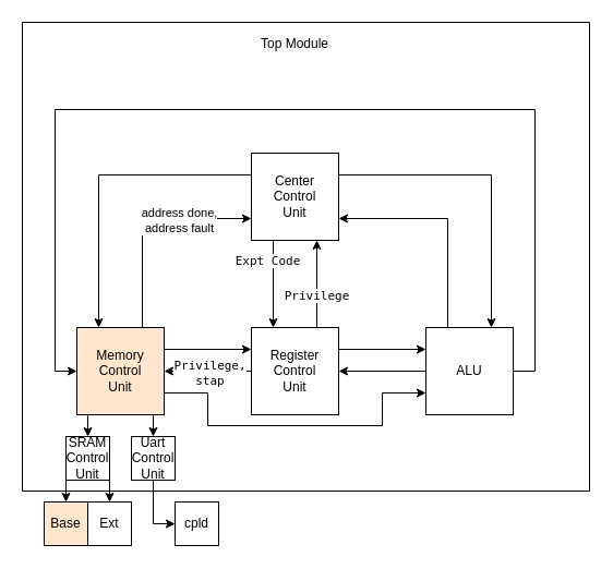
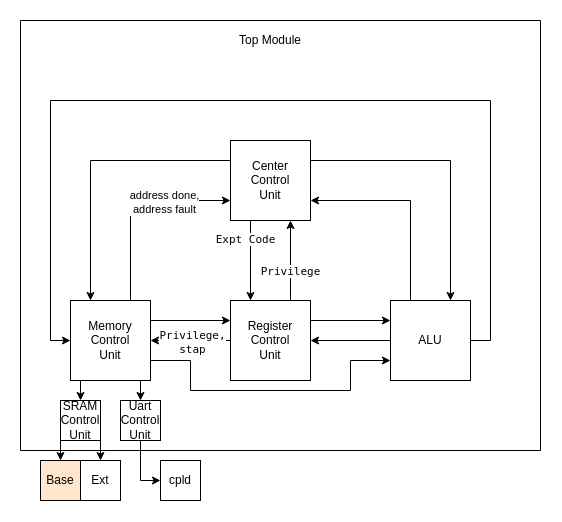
  <mxCell id="0" />
  <mxCell id="1" parent="0" />
  <mxCell id="2" value="" style="verticalLabelPosition=bottom;verticalAlign=top;html=1;shape=mxgraph.basic.rect;fillColor2=none;strokeWidth=1;size=20;indent=5;shadow=0;fillColor=none;" vertex="1" parent="1"><mxGeometry x="20" y="20" width="520" height="430" as="geometry" /></mxCell>
  <mxCell id="3" style="edgeStyle=orthogonalEdgeStyle;rounded=0;orthogonalLoop=1;jettySize=auto;html=1;exitX=0;exitY=0.25;exitDx=0;exitDy=0;entryX=0.25;entryY=0;entryDx=0;entryDy=0;" edge="1" parent="1" source="6" target="13"><mxGeometry relative="1" as="geometry" /></mxCell>
  <mxCell id="4" style="edgeStyle=orthogonalEdgeStyle;rounded=0;orthogonalLoop=1;jettySize=auto;html=1;exitX=0.25;exitY=1;exitDx=0;exitDy=0;entryX=0.25;entryY=0;entryDx=0;entryDy=0;" edge="1" parent="1" source="6" target="18"><mxGeometry relative="1" as="geometry" /></mxCell>
  <mxCell id="5" value="" style="edgeStyle=orthogonalEdgeStyle;rounded=0;orthogonalLoop=1;jettySize=auto;html=1;exitX=1;exitY=0.25;exitDx=0;exitDy=0;entryX=0.75;entryY=0;entryDx=0;entryDy=0;" edge="1" parent="1" source="6" target="22"><mxGeometry x="-0.462" relative="1" as="geometry"><mxPoint as="offset" /></mxGeometry></mxCell>
  <mxCell id="6" value="Center Control&lt;br&gt;Unit" style="whiteSpace=wrap;html=1;aspect=fixed;" vertex="1" parent="1"><mxGeometry x="230" y="140" width="80" height="80" as="geometry" /></mxCell>
  <mxCell id="7" style="edgeStyle=orthogonalEdgeStyle;rounded=0;orthogonalLoop=1;jettySize=auto;html=1;exitX=0.25;exitY=1;exitDx=0;exitDy=0;entryX=0.5;entryY=0;entryDx=0;entryDy=0;" edge="1" parent="1" source="13" target="25"><mxGeometry relative="1" as="geometry" /></mxCell>
  <mxCell id="8" style="edgeStyle=orthogonalEdgeStyle;rounded=0;orthogonalLoop=1;jettySize=auto;html=1;exitX=0.75;exitY=1;exitDx=0;exitDy=0;entryX=0.5;entryY=0;entryDx=0;entryDy=0;" edge="1" parent="1" source="13" target="27"><mxGeometry relative="1" as="geometry" /></mxCell>
  <mxCell id="9" style="edgeStyle=orthogonalEdgeStyle;rounded=0;orthogonalLoop=1;jettySize=auto;html=1;exitX=0.75;exitY=0;exitDx=0;exitDy=0;entryX=0;entryY=0.75;entryDx=0;entryDy=0;" edge="1" parent="1" source="13" target="6"><mxGeometry relative="1" as="geometry" /></mxCell>
  <mxCell id="10" value="address done,&lt;br&gt;address fault" style="edgeLabel;html=1;align=center;verticalAlign=middle;resizable=0;points=[];" vertex="1" connectable="0" parent="9"><mxGeometry x="0.328" y="-1" relative="1" as="geometry"><mxPoint as="offset" /></mxGeometry></mxCell>
  <mxCell id="11" style="edgeStyle=orthogonalEdgeStyle;rounded=0;orthogonalLoop=1;jettySize=auto;html=1;exitX=1;exitY=0.25;exitDx=0;exitDy=0;entryX=0;entryY=0.25;entryDx=0;entryDy=0;" edge="1" parent="1" source="13" target="18"><mxGeometry relative="1" as="geometry" /></mxCell>
  <mxCell id="12" style="edgeStyle=orthogonalEdgeStyle;rounded=0;orthogonalLoop=1;jettySize=auto;html=1;exitX=1;exitY=0.75;exitDx=0;exitDy=0;entryX=0;entryY=0.75;entryDx=0;entryDy=0;" edge="1" parent="1" source="13" target="22"><mxGeometry relative="1" as="geometry"><Array as="points"><mxPoint x="190" y="360" /><mxPoint x="190" y="390" /><mxPoint x="350" y="390" /><mxPoint x="350" y="360" /></Array></mxGeometry></mxCell>
- <mxCell id="13" value="Memory&lt;br&gt;Control&lt;br&gt;Unit" style="whiteSpace=wrap;html=1;aspect=fixed;fillColor=#ffe6cc;" vertex="1" parent="1"><mxGeometry x="70" y="300" width="80" height="80" as="geometry" /></mxCell>
+ <mxCell id="13" value="Memory&lt;br&gt;Control&lt;br&gt;Unit" style="whiteSpace=wrap;html=1;aspect=fixed;" vertex="1" parent="1"><mxGeometry x="70" y="300" width="80" height="80" as="geometry" /></mxCell>
  <mxCell id="14" style="edgeStyle=orthogonalEdgeStyle;rounded=0;orthogonalLoop=1;jettySize=auto;html=1;exitX=0.75;exitY=0;exitDx=0;exitDy=0;entryX=0.75;entryY=1;entryDx=0;entryDy=0;" edge="1" parent="1" source="18" target="6"><mxGeometry relative="1" as="geometry" /></mxCell>
  <mxCell id="15" value="&lt;font face=&quot;monospace&quot;&gt;Privilege&lt;/font&gt;" style="edgeLabel;html=1;align=center;verticalAlign=middle;resizable=0;points=[];" vertex="1" connectable="0" parent="14"><mxGeometry x="-0.255" y="1" relative="1" as="geometry"><mxPoint as="offset" /></mxGeometry></mxCell>
  <mxCell id="16" style="edgeStyle=orthogonalEdgeStyle;rounded=0;orthogonalLoop=1;jettySize=auto;html=1;exitX=0;exitY=0.75;exitDx=0;exitDy=0;entryX=1;entryY=0.5;entryDx=0;entryDy=0;" edge="1" parent="1" source="18" target="13"><mxGeometry relative="1" as="geometry"><Array as="points"><mxPoint x="230" y="340" /></Array></mxGeometry></mxCell>
  <mxCell id="17" style="edgeStyle=orthogonalEdgeStyle;rounded=0;orthogonalLoop=1;jettySize=auto;html=1;exitX=1;exitY=0.25;exitDx=0;exitDy=0;entryX=0;entryY=0.25;entryDx=0;entryDy=0;" edge="1" parent="1" source="18" target="22"><mxGeometry relative="1" as="geometry" /></mxCell>
  <mxCell id="18" value="Register&lt;br&gt;Control&lt;br&gt;Unit" style="whiteSpace=wrap;html=1;aspect=fixed;" vertex="1" parent="1"><mxGeometry x="230" y="300" width="80" height="80" as="geometry" /></mxCell>
  <mxCell id="19" style="edgeStyle=orthogonalEdgeStyle;rounded=0;orthogonalLoop=1;jettySize=auto;html=1;exitX=1;exitY=0.5;exitDx=0;exitDy=0;entryX=0;entryY=0.5;entryDx=0;entryDy=0;" edge="1" parent="1" source="22" target="13"><mxGeometry relative="1" as="geometry"><Array as="points"><mxPoint x="490" y="340" /><mxPoint x="490" y="100" /><mxPoint x="50" y="100" /><mxPoint x="50" y="340" /></Array></mxGeometry></mxCell>
  <mxCell id="20" style="edgeStyle=orthogonalEdgeStyle;rounded=0;orthogonalLoop=1;jettySize=auto;html=1;exitX=0.25;exitY=0;exitDx=0;exitDy=0;entryX=1;entryY=0.75;entryDx=0;entryDy=0;" edge="1" parent="1" source="22" target="6"><mxGeometry relative="1" as="geometry" /></mxCell>
  <mxCell id="21" style="edgeStyle=orthogonalEdgeStyle;rounded=0;orthogonalLoop=1;jettySize=auto;html=1;exitX=0;exitY=0.5;exitDx=0;exitDy=0;" edge="1" parent="1" source="22"><mxGeometry relative="1" as="geometry"><mxPoint x="310" y="340" as="targetPoint" /><Array as="points"><mxPoint x="310" y="340" /></Array></mxGeometry></mxCell>
  <mxCell id="22" value="ALU" style="whiteSpace=wrap;html=1;aspect=fixed;" vertex="1" parent="1"><mxGeometry x="390" y="300" width="80" height="80" as="geometry" /></mxCell>
  <mxCell id="23" style="edgeStyle=orthogonalEdgeStyle;rounded=0;orthogonalLoop=1;jettySize=auto;html=1;exitX=0.25;exitY=1;exitDx=0;exitDy=0;entryX=0.5;entryY=0;entryDx=0;entryDy=0;" edge="1" parent="1" source="25" target="28"><mxGeometry relative="1" as="geometry" /></mxCell>
  <mxCell id="24" style="edgeStyle=orthogonalEdgeStyle;rounded=0;orthogonalLoop=1;jettySize=auto;html=1;exitX=0.75;exitY=1;exitDx=0;exitDy=0;entryX=0.5;entryY=0;entryDx=0;entryDy=0;" edge="1" parent="1" source="25" target="29"><mxGeometry relative="1" as="geometry" /></mxCell>
  <mxCell id="25" value="SRAM&lt;br&gt;Control&lt;br&gt;Unit" style="whiteSpace=wrap;html=1;aspect=fixed;" vertex="1" parent="1"><mxGeometry x="60" y="400" width="40" height="40" as="geometry" /></mxCell>
  <mxCell id="26" style="edgeStyle=orthogonalEdgeStyle;rounded=0;orthogonalLoop=1;jettySize=auto;html=1;entryX=0;entryY=0.5;entryDx=0;entryDy=0;" edge="1" parent="1" source="27" target="30"><mxGeometry relative="1" as="geometry" /></mxCell>
  <mxCell id="27" value="Uart&lt;br&gt;Control&lt;br&gt;Unit" style="whiteSpace=wrap;html=1;aspect=fixed;" vertex="1" parent="1"><mxGeometry x="120" y="400" width="40" height="40" as="geometry" /></mxCell>
  <mxCell id="28" value="Base" style="whiteSpace=wrap;html=1;aspect=fixed;fillColor=#ffe6cc;" vertex="1" parent="1"><mxGeometry x="40" y="460" width="40" height="40" as="geometry" /></mxCell>
  <mxCell id="29" value="Ext" style="whiteSpace=wrap;html=1;aspect=fixed;" vertex="1" parent="1"><mxGeometry x="80" y="460" width="40" height="40" as="geometry" /></mxCell>
  <mxCell id="30" value="cpld" style="whiteSpace=wrap;html=1;aspect=fixed;" vertex="1" parent="1"><mxGeometry x="160" y="460" width="40" height="40" as="geometry" /></mxCell>
  <mxCell id="31" value="&lt;font face=&quot;monospace&quot;&gt;Privilege,&lt;br&gt;stap&lt;br&gt;&lt;/font&gt;" style="edgeLabel;html=1;align=center;verticalAlign=middle;resizable=0;points=[];" vertex="1" connectable="0" parent="1"><mxGeometry x="190" y="360" as="geometry"><mxPoint x="1" y="-19" as="offset" /></mxGeometry></mxCell>
  <mxCell id="32" value="&lt;font face=&quot;monospace&quot;&gt;Expt Code&lt;br&gt;&lt;/font&gt;" style="edgeLabel;html=1;align=center;verticalAlign=middle;resizable=0;points=[];" vertex="1" connectable="0" parent="1"><mxGeometry x="299" y="280" as="geometry"><mxPoint x="-55" y="-42" as="offset" /></mxGeometry></mxCell>
  <mxCell id="33" value="Top Module" style="text;html=1;strokeColor=none;fillColor=none;align=center;verticalAlign=middle;whiteSpace=wrap;rounded=0;shadow=0;" vertex="1" parent="1"><mxGeometry x="235" y="20" width="70" height="40" as="geometry" /></mxCell>
